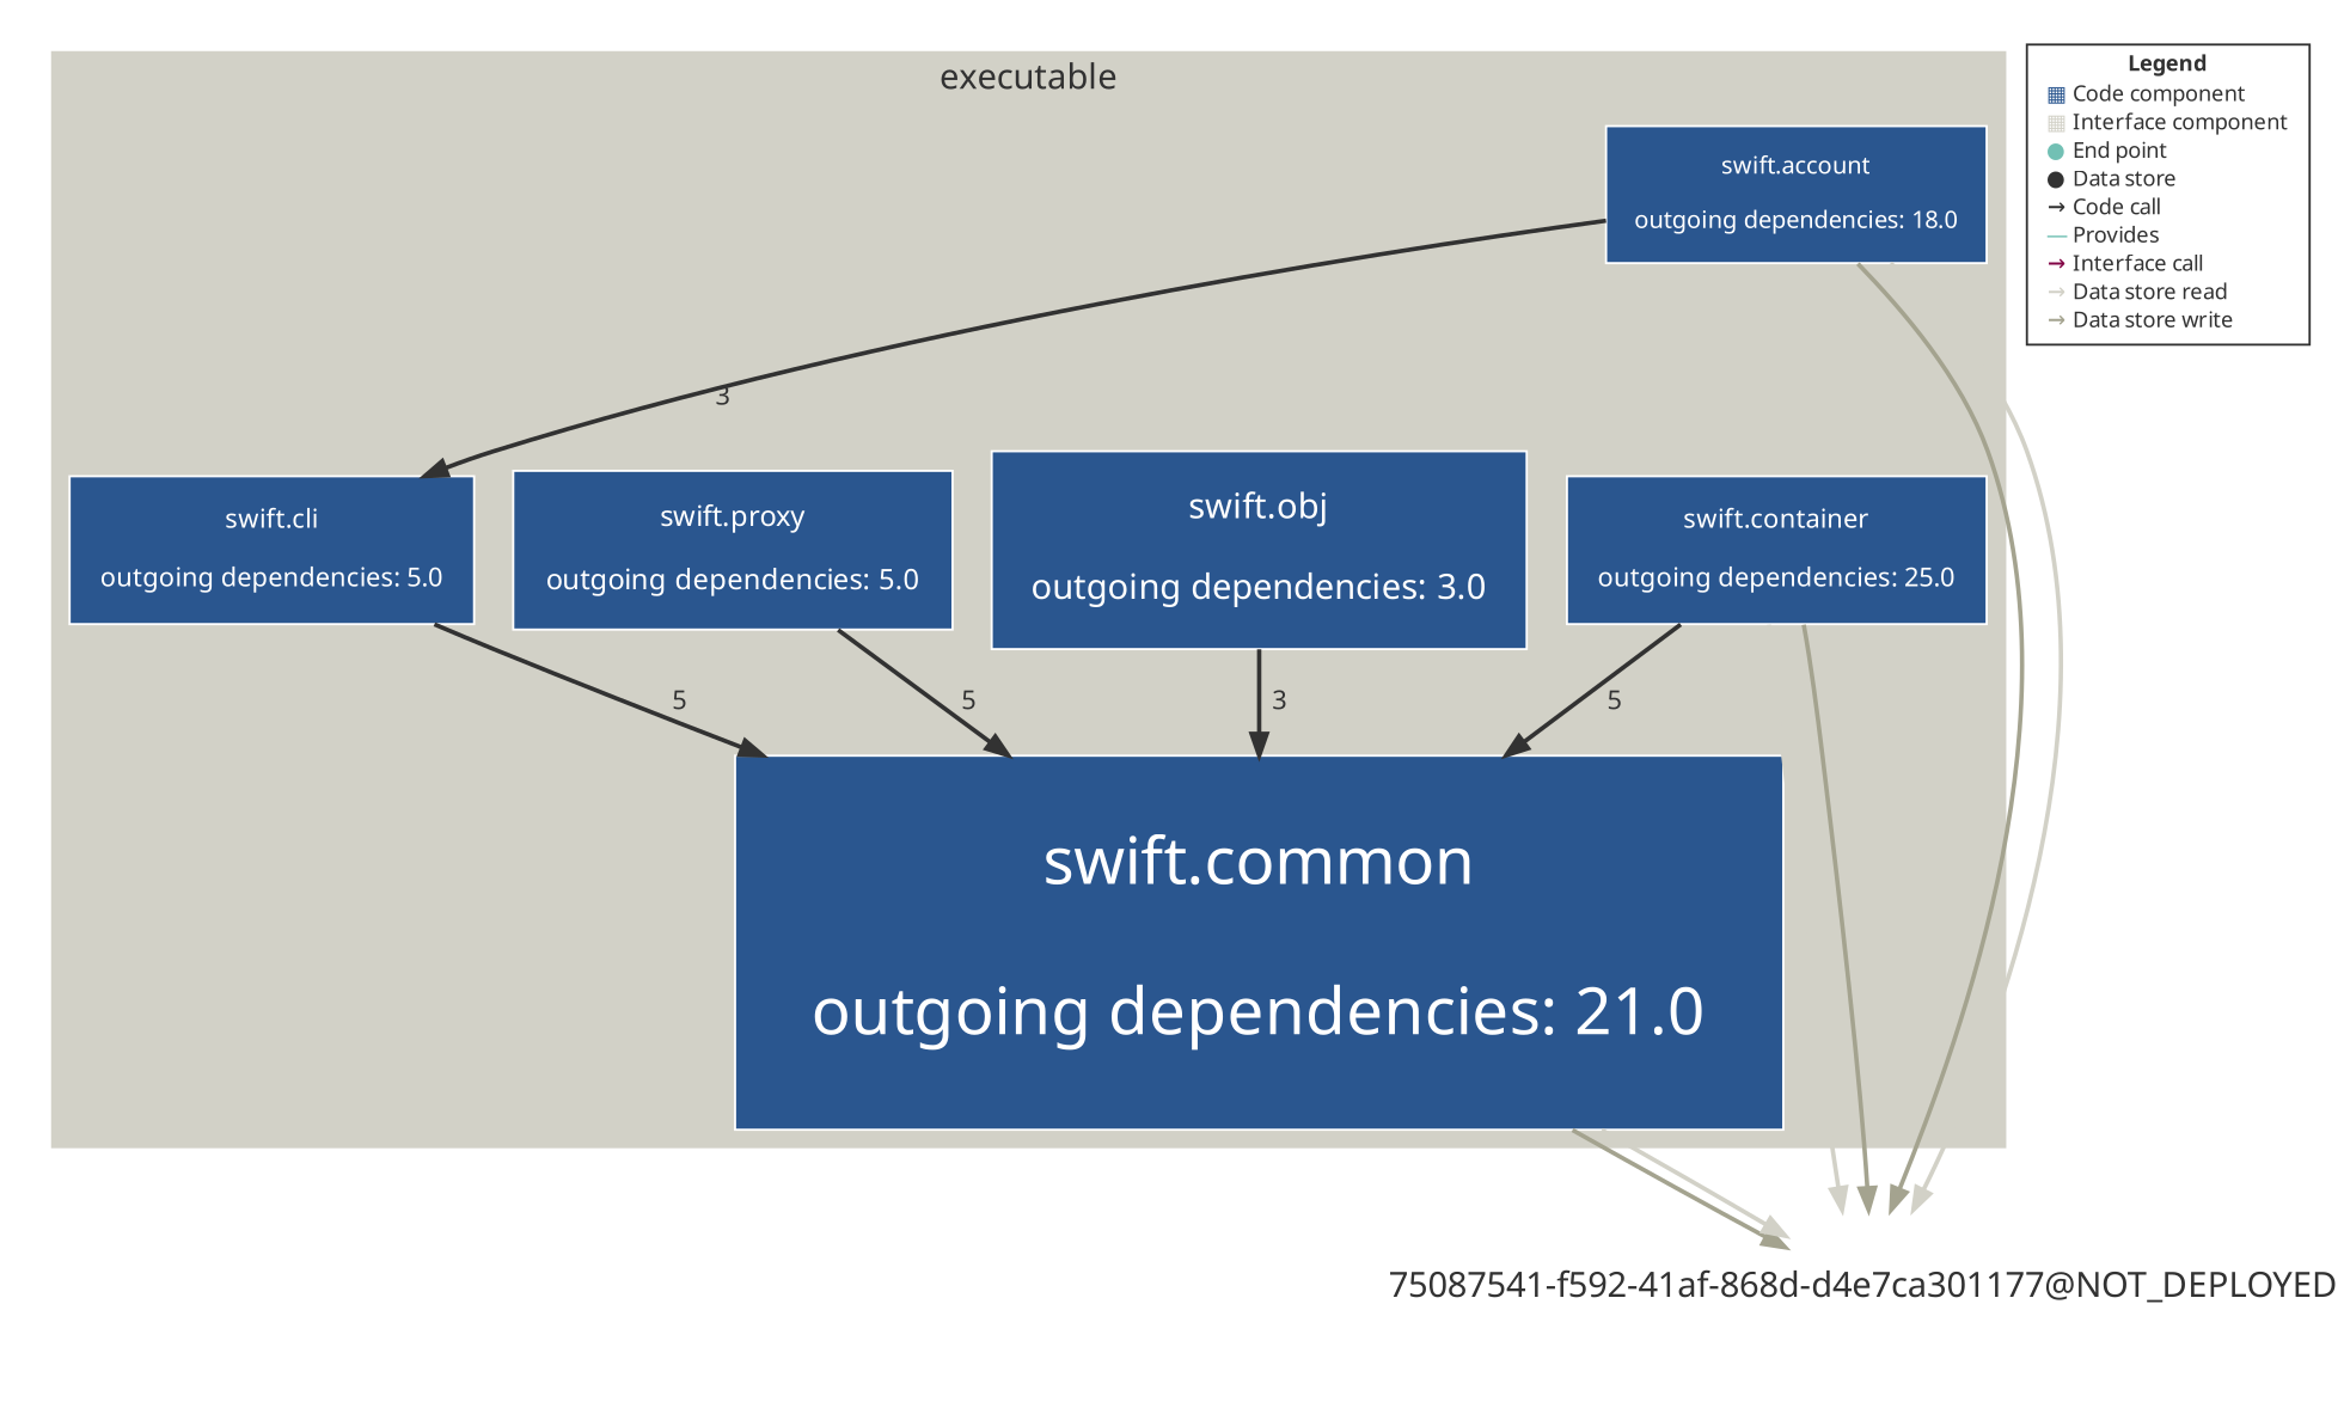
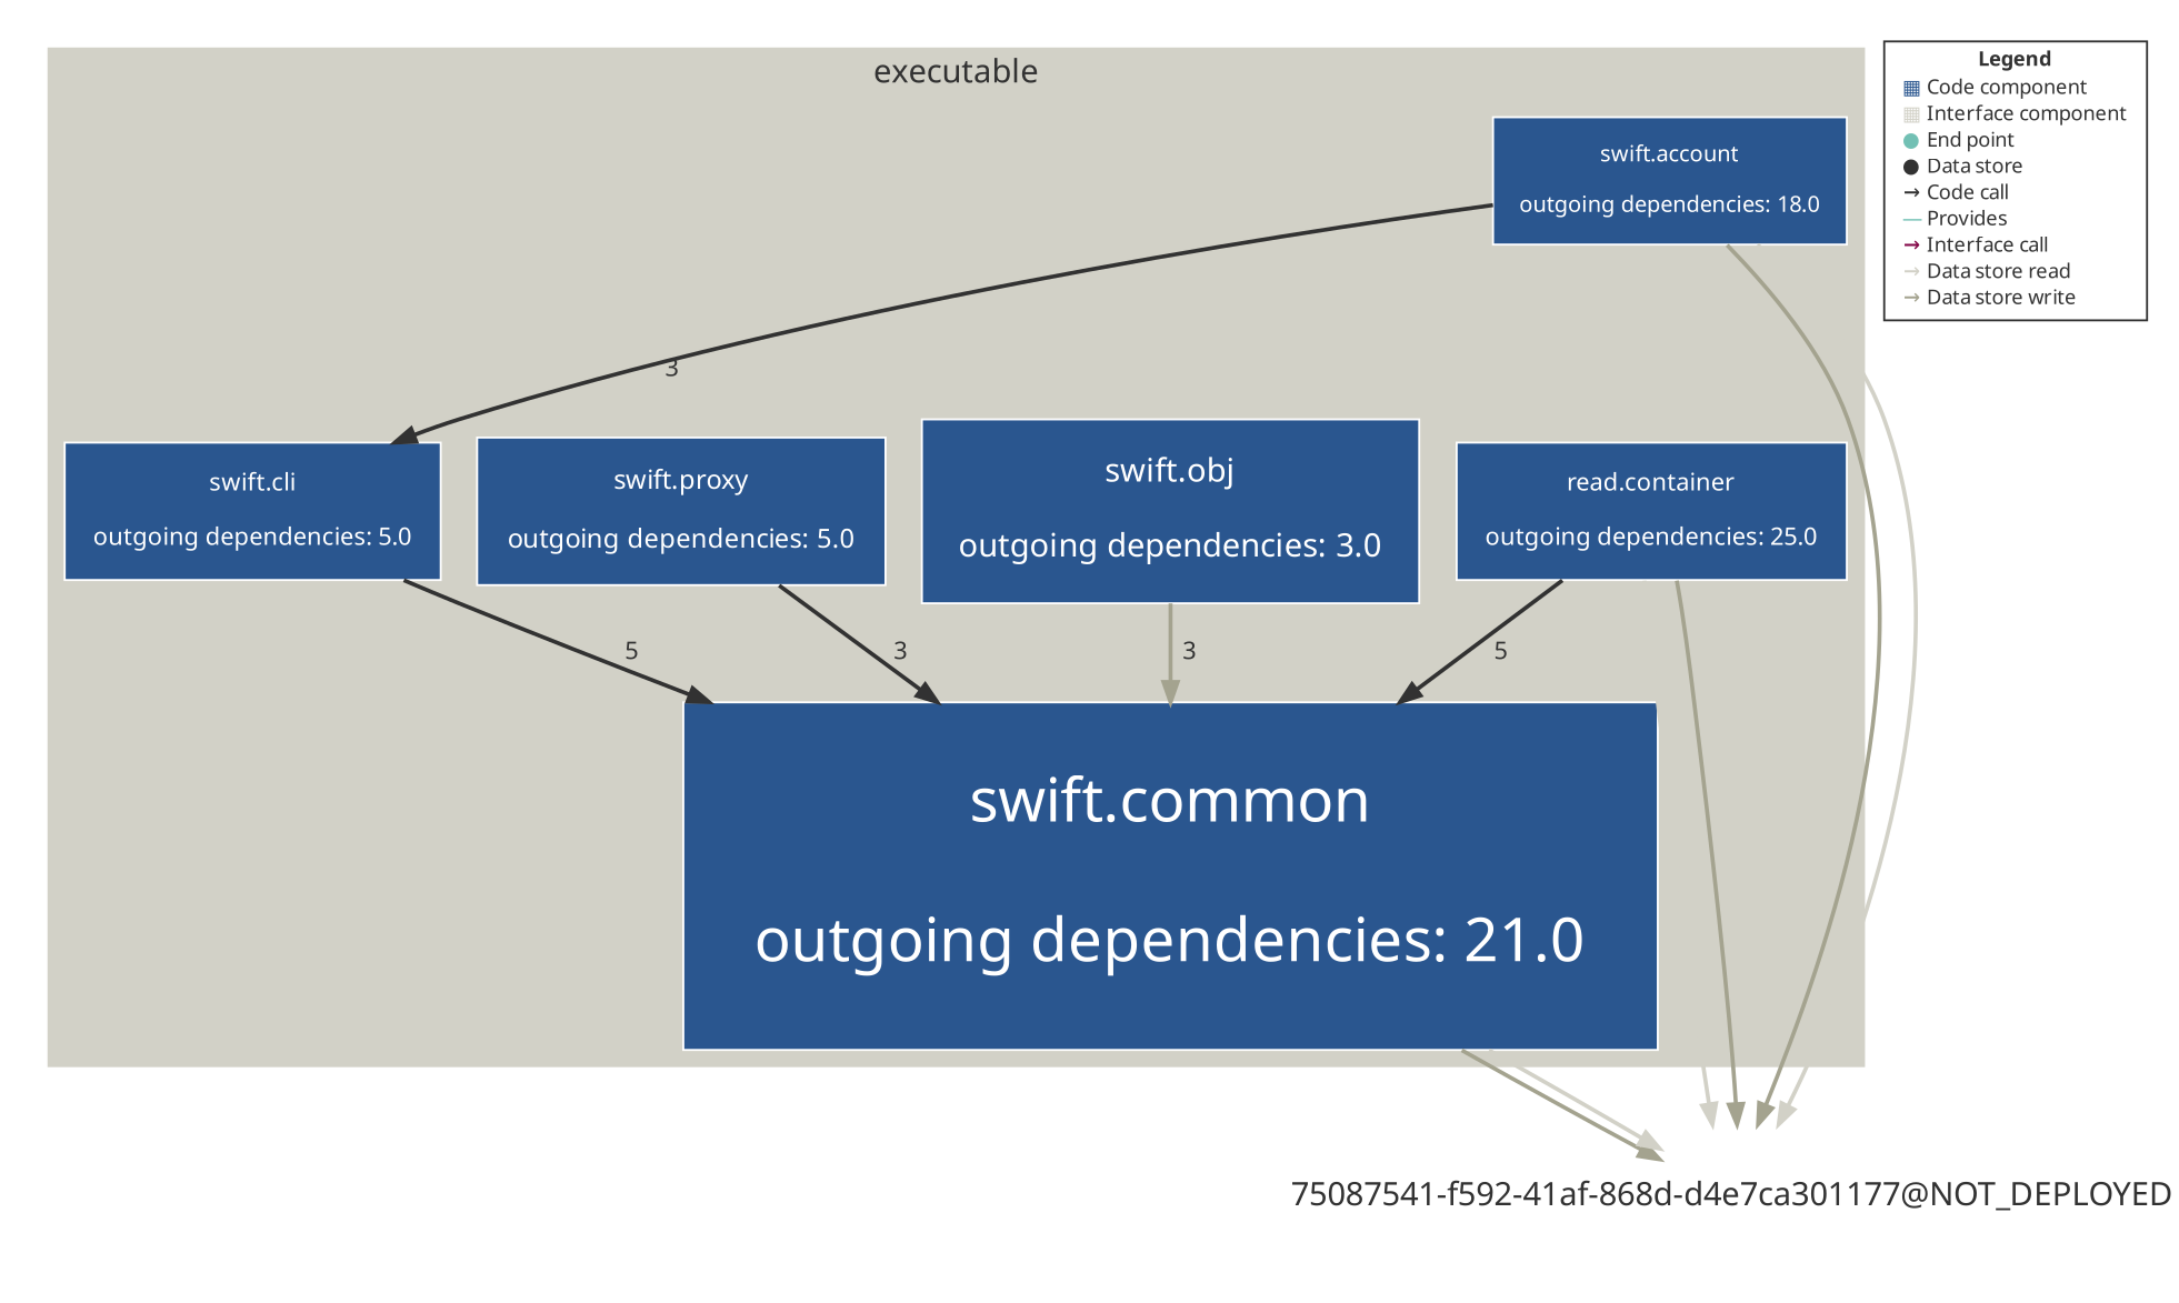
  digraph {
    compound=true
    rankdir=TD
    node [color="#FFFFFF" fillcolor="#2A568F" fontcolor="#FFFFFF" fontname="Helvetica Neue" fontsize=12 penwidth=1 shape=box style=filled]
    edge [color="#323232" fontcolor="#323232" fontname="Helvetica Neue" fontsize=12 penwidth=2]
    n1 [label="swift.cli\n\noutgoing dependencies: 5.0" margin=0.192]
    n2 [fontsize=16 label="swift.obj\n\noutgoing dependencies: 3.0" margin=0.256]
-   n3 [label="swift.container\n\noutgoing dependencies: 25.0" margin=0.192]
+   n3 [label="read.container\n\noutgoing dependencies: 25.0" margin=0.192]
    n4 [fontsize=13 label="swift.proxy\n\noutgoing dependencies: 5.0" margin=0.20800000000000002]
    n5 [fontsize=11 label="swift.account\n\noutgoing dependencies: 18.0" margin=0.176]
    n6 [fontsize=30 label="swift.common\n\noutgoing dependencies: 21.0" margin=0.48]
    "75087541-f592-41af-868d-d4e7ca301177@NOT_DEPLOYED" [fixedsize=true fontcolor="#323232" fontsize=16 height=1.000 penwidth=0 width=1.000 color="" fillcolor="" style=""]
    n8 [color="#323232" fillcolor="#FFFFFF" fontcolor="#323232" fontsize=10 label=<<TABLE BORDER="0" CELLPADDING="1" CELLSPACING="0"> <TR><TD COLSPAN="2"><B>Legend</B></TD></TR> <TR><TD><FONT COLOR="#2A568F">&#9638;</FONT></TD><TD ALIGN="left">Code component</TD></TR> <TR><TD><FONT COLOR="#D2D1C7">&#9638;</FONT></TD><TD ALIGN="left">Interface component</TD></TR> <TR><TD><FONT COLOR="#72C0B4">&#9679;</FONT></TD><TD ALIGN="left">End point</TD></TR> <TR><TD><FONT COLOR="#323232">&#9679;</FONT></TD><TD ALIGN="left">Data store</TD></TR> <TR><TD><FONT COLOR="#323232">&rarr;</FONT></TD><TD ALIGN="left">Code call</TD></TR> <TR><TD><FONT COLOR="#72C0B4">&#8212;</FONT></TD><TD ALIGN="left">Provides</TD></TR> <TR><TD><FONT COLOR="#820445">&rarr;</FONT></TD><TD ALIGN="left">Interface call</TD></TR> <TR><TD><FONT COLOR="#D2D1C7">&rarr;</FONT></TD><TD ALIGN="left">Data store read</TD></TR> <TR><TD><FONT COLOR="#A4A38F">&rarr;</FONT></TD><TD ALIGN="left">Data store write</TD></TR> </TABLE> >]
    subgraph cluster_1 {
      color="#D2D1C7"
      fontcolor="#323232"
      fontname="Helvetica Neue"
      fontsize=16
      label=executable
      style=filled
      n1
      n2
      n3
      n4
      n5
      n6
    }
    n1 -> n6 [label="  5"]
-   n2 -> n6 [label="  3"]
+   n2 -> n6 [color="#A4A38F" label="  3"]
    n3 -> n6 [label="  5"]
    n3 -> "75087541-f592-41af-868d-d4e7ca301177@NOT_DEPLOYED" [color="#D2D1C7" fontcolor="#D2D1C7"]
    n3 -> "75087541-f592-41af-868d-d4e7ca301177@NOT_DEPLOYED" [color="#A4A38F" fontcolor="#A4A38F"]
-   n4 -> n6 [label="  5"]
+   n4 -> n6 [label="  3"]
    n5 -> n1 [label="  3"]
    n5 -> "75087541-f592-41af-868d-d4e7ca301177@NOT_DEPLOYED" [color="#A4A38F" fontcolor="#A4A38F"]
    n5 -> "75087541-f592-41af-868d-d4e7ca301177@NOT_DEPLOYED" [color="#D2D1C7" fontcolor="#D2D1C7"]
    n6 -> "75087541-f592-41af-868d-d4e7ca301177@NOT_DEPLOYED" [color="#A4A38F" fontcolor="#A4A38F"]
    n6 -> "75087541-f592-41af-868d-d4e7ca301177@NOT_DEPLOYED" [color="#D2D1C7" fontcolor="#D2D1C7"]
  }
